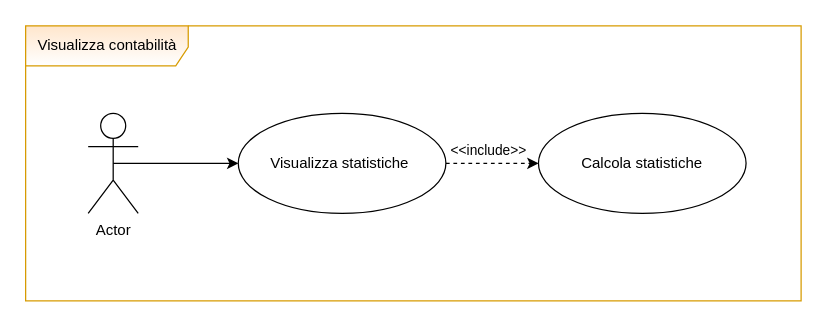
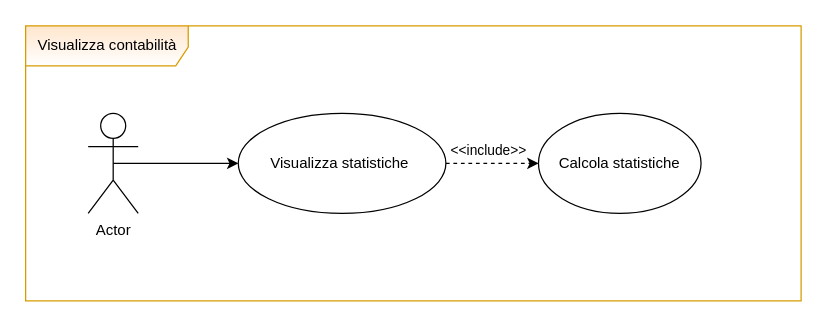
  <mxCell id="0" />
  <mxCell id="1" parent="0" />
  <mxCell id="2" style="edgeStyle=orthogonalEdgeStyle;rounded=0;orthogonalLoop=1;jettySize=auto;html=1;exitX=0.5;exitY=0.5;exitDx=0;exitDy=0;exitPerimeter=0;" edge="1" parent="1" source="3" target="5"><mxGeometry relative="1" as="geometry" /></mxCell>
  <mxCell id="3" value="Actor" style="shape=umlActor;verticalLabelPosition=bottom;verticalAlign=top;html=1;outlineConnect=0;" vertex="1" parent="1"><mxGeometry x="70" y="90" width="40" height="80" as="geometry" /></mxCell>
  <mxCell id="4" value="&amp;lt;&amp;lt;include&amp;gt;&amp;gt;" style="edgeStyle=orthogonalEdgeStyle;rounded=0;orthogonalLoop=1;jettySize=auto;html=1;exitX=1;exitY=0.5;exitDx=0;exitDy=0;entryX=0;entryY=0.5;entryDx=0;entryDy=0;dashed=1;" edge="1" parent="1" source="5" target="7"><mxGeometry x="-0.081" y="10" relative="1" as="geometry"><mxPoint as="offset" /></mxGeometry></mxCell>
  <mxCell id="5" value="Visualizza statistiche&amp;nbsp;" style="ellipse;whiteSpace=wrap;html=1;" vertex="1" parent="1"><mxGeometry x="190" y="90" width="166" height="80" as="geometry" /></mxCell>
  <mxCell id="6" value="Visualizza contabilità" style="shape=umlFrame;tabPosition=left;html=1;boundedLbl=1;labelInHeader=1;width=130;height=32;fillColor=#ffe6cc;strokeColor=#d79b00;gradientColor=#ffffff;" vertex="1" parent="1"><mxGeometry x="20" y="20" width="620" height="220" as="geometry" /></mxCell>
- <mxCell id="7" value="Calcola statistiche" style="ellipse;whiteSpace=wrap;html=1;" vertex="1" parent="1"><mxGeometry x="430" y="90" width="166" height="80" as="geometry" /></mxCell>
+ <mxCell id="7" value="Calcola statistiche" style="ellipse;whiteSpace=wrap;html=1;" vertex="1" parent="1"><mxGeometry x="430" y="90" width="130" height="80" as="geometry" /></mxCell>
